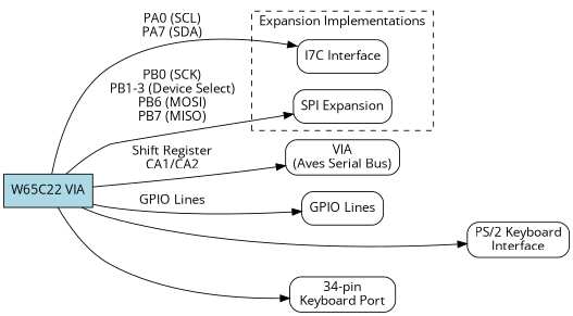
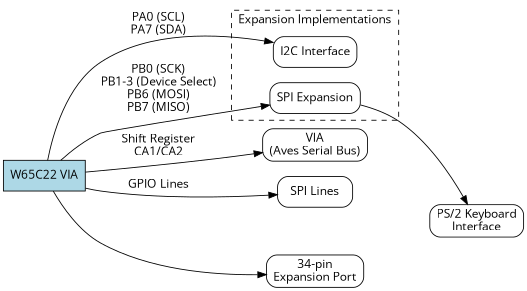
  digraph {
    fontname="Open Sans"
    rankdir=LR
    node [fontname="Open Sans" shape=box style=rounded]
    edge [fontname="Open Sans"]
-   n1 [label="I7C Interface"]
+   n1 [label="I2C Interface"]
    n2 [label="SPI Expansion"]
    n3 [fillcolor=lightblue label="W65C22 VIA" style=filled]
    n4 [label="VIA\n(Aves Serial Bus)"]
-   n5 [label="GPIO Lines"]
+   n5 [label="SPI Lines"]
    n6 [label="PS/2 Keyboard\nInterface"]
-   n7 [label="34-pin\nKeyboard Port"]
+   n7 [label="34-pin\nExpansion Port"]
    subgraph cluster_1 {
      label="Expansion Implementations"
      style=dashed
      n1
      n2
    }
    n3 -> n1 [label="PA0 (SCL)\nPA7 (SDA)"]
    n3 -> n2 [label="PB0 (SCK)\nPB1-3 (Device Select)\nPB6 (MOSI)\nPB7 (MISO)"]
    n3 -> n4 [label="Shift Register\nCA1/CA2"]
    n3 -> n5 [label="GPIO Lines"]
-   n3 -> n6
+   n2 -> n6
    n3 -> n7
  }
